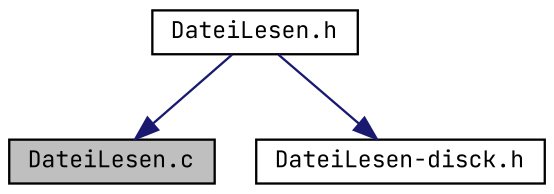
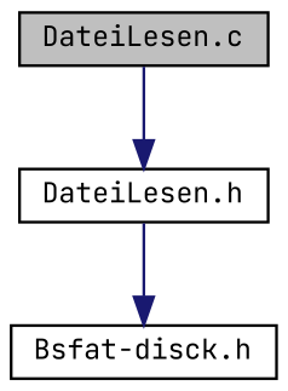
  digraph {
    fontname="JetBrains Mono"
    node [color=black fillcolor=white fontname="JetBrains Mono" fontsize=10 shape=record style=filled]
    edge [color=midnightblue fontname="JetBrains Mono" fontsize=10 labelfontname=Helvetica labelfontsize=10 style=solid]
    n1 [fillcolor=grey75 fontcolor=black height=0.2 label="DateiLesen.c" width=0.4]
    n2 [height=0.2 label="DateiLesen.h" width=0.4]
-   n3 [height=0.2 label="DateiLesen-disck.h" width=0.4]
-   n2 -> n1
+   n3 [height=0.2 label="Bsfat-disck.h" width=0.4]
+   n1 -> n2
    n2 -> n3
  }
